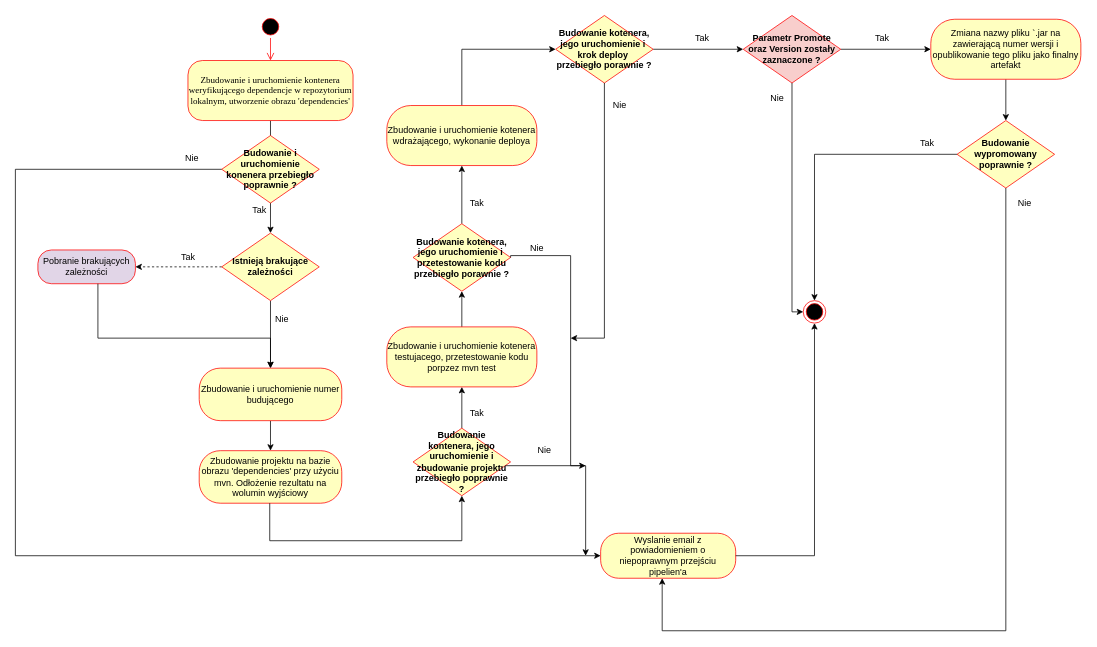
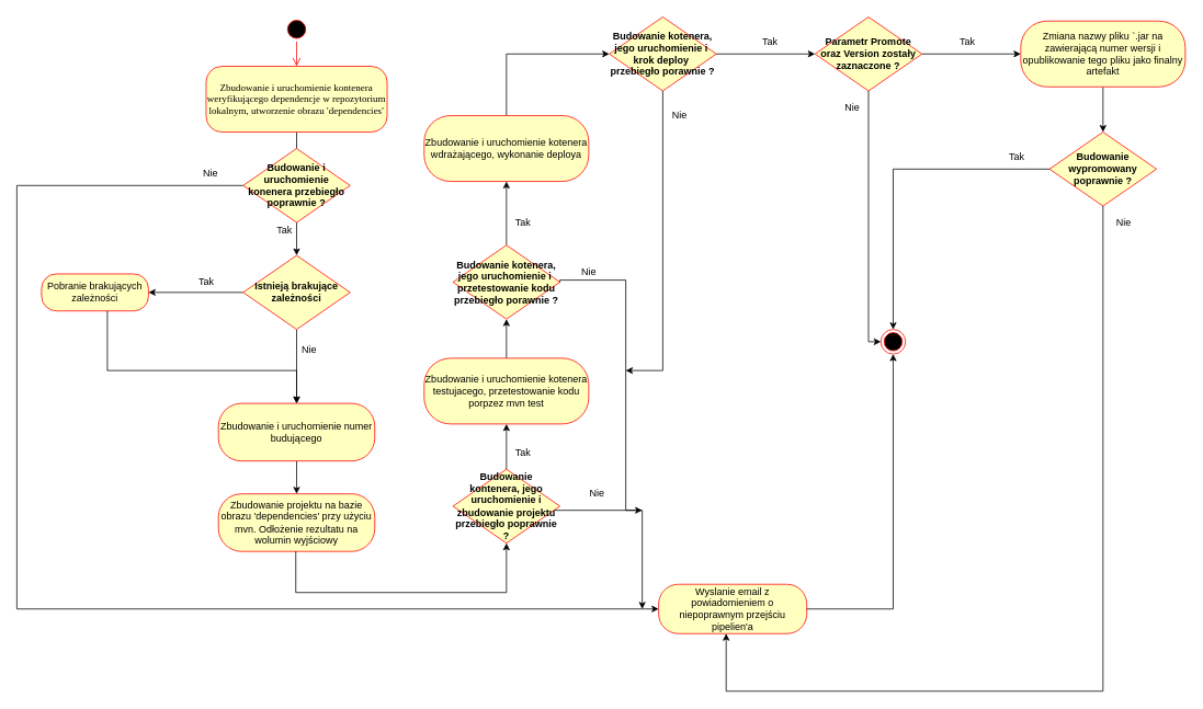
  <mxCell id="0" />
  <mxCell id="1" parent="0" />
  <mxCell id="2" value="" style="ellipse;html=1;shape=startState;fillColor=#000000;strokeColor=#ff0000;rounded=1;shadow=0;comic=0;labelBackgroundColor=none;fontFamily=Verdana;fontSize=12;fontColor=#000000;align=center;direction=south;" parent="1" vertex="1"><mxGeometry x="345" y="20" width="30" height="30" as="geometry" /></mxCell>
  <mxCell id="3" value="" style="edgeStyle=orthogonalEdgeStyle;rounded=0;orthogonalLoop=1;jettySize=auto;html=1;entryX=0.5;entryY=0;entryDx=0;entryDy=0;" edge="1" parent="1" source="4" target="8"><mxGeometry relative="1" as="geometry"><mxPoint x="340" y="280" as="targetPoint" /></mxGeometry></mxCell>
  <mxCell id="4" value="Zbudowanie i uruchomienie kontenera weryfikującego dependencje w repozytorium lokalnym, utworzenie obrazu 'dependencies'" style="rounded=1;whiteSpace=wrap;html=1;arcSize=24;fillColor=#ffffc0;strokeColor=#ff0000;shadow=0;comic=0;labelBackgroundColor=none;fontFamily=Verdana;fontSize=12;fontColor=#000000;align=center;" parent="1" vertex="1"><mxGeometry x="250" y="80" width="220" height="80" as="geometry" /></mxCell>
  <mxCell id="5" style="edgeStyle=orthogonalEdgeStyle;html=1;labelBackgroundColor=none;endArrow=open;endSize=8;strokeColor=#ff0000;fontFamily=Verdana;fontSize=12;align=left;" parent="1" source="2" target="4" edge="1"><mxGeometry relative="1" as="geometry" /></mxCell>
  <mxCell id="6" value="" style="edgeStyle=orthogonalEdgeStyle;rounded=0;orthogonalLoop=1;jettySize=auto;html=1;" edge="1" parent="1" source="8" target="10"><mxGeometry relative="1" as="geometry" /></mxCell>
- <mxCell id="7" value="" style="edgeStyle=orthogonalEdgeStyle;rounded=0;orthogonalLoop=1;jettySize=auto;html=1;dashed=1;" edge="1" parent="1" source="8" target="13"><mxGeometry relative="1" as="geometry" /></mxCell>
+ <mxCell id="7" value="" style="edgeStyle=orthogonalEdgeStyle;rounded=0;orthogonalLoop=1;jettySize=auto;html=1;" edge="1" parent="1" source="8" target="13"><mxGeometry relative="1" as="geometry" /></mxCell>
  <mxCell id="8" value="Istnieją brakujące zależności" style="rhombus;whiteSpace=wrap;html=1;fillColor=#ffffc0;strokeColor=#ff0000;fontStyle=1" vertex="1" parent="1"><mxGeometry x="295" y="310" width="130" height="90" as="geometry" /></mxCell>
  <mxCell id="9" value="" style="edgeStyle=orthogonalEdgeStyle;rounded=0;orthogonalLoop=1;jettySize=auto;html=1;" edge="1" parent="1" source="10" target="14"><mxGeometry relative="1" as="geometry" /></mxCell>
  <mxCell id="10" value="Zbudowanie i uruchomienie numer budującego" style="rounded=1;whiteSpace=wrap;html=1;arcSize=40;fontColor=#000000;fillColor=#ffffc0;strokeColor=#ff0000;" vertex="1" parent="1"><mxGeometry x="265" y="490" width="190" height="70" as="geometry" /></mxCell>
  <mxCell id="11" value="Tak" style="text;html=1;align=center;verticalAlign=middle;resizable=0;points=[];autosize=1;" vertex="1" parent="1"><mxGeometry x="235" y="332.5" width="30" height="20" as="geometry" /></mxCell>
  <mxCell id="12" value="Nie" style="text;html=1;align=center;verticalAlign=middle;resizable=0;points=[];autosize=1;" vertex="1" parent="1"><mxGeometry x="360" y="415" width="30" height="20" as="geometry" /></mxCell>
- <mxCell id="13" value="Pobranie brakujących zależności" style="rounded=1;whiteSpace=wrap;html=1;arcSize=40;fontColor=#000000;fillColor=#e1d5e7;strokeColor=#ff0000;" vertex="1" parent="1"><mxGeometry x="50" y="332.5" width="130" height="45" as="geometry" /></mxCell>
+ <mxCell id="13" value="Pobranie brakujących zależności" style="rounded=1;whiteSpace=wrap;html=1;arcSize=40;fontColor=#000000;fillColor=#ffffc0;strokeColor=#ff0000;" vertex="1" parent="1"><mxGeometry x="50" y="332.5" width="130" height="45" as="geometry" /></mxCell>
  <mxCell id="14" value="Zbudowanie projektu na bazie obrazu 'dependencies' przy użyciu mvn. Odłożenie rezultatu na wolumin wyjściowy" style="rounded=1;whiteSpace=wrap;html=1;arcSize=40;fontColor=#000000;fillColor=#ffffc0;strokeColor=#ff0000;" vertex="1" parent="1"><mxGeometry x="265" y="600" width="190" height="70" as="geometry" /></mxCell>
  <mxCell id="15" value="" style="edgeStyle=orthogonalEdgeStyle;rounded=0;orthogonalLoop=1;jettySize=auto;html=1;" edge="1" parent="1" source="13" target="10"><mxGeometry relative="1" as="geometry"><mxPoint x="155" y="399.5" as="sourcePoint" /><mxPoint x="40" y="399.5" as="targetPoint" /><Array as="points"><mxPoint x="130" y="450" /></Array></mxGeometry></mxCell>
  <mxCell id="16" value="Budowanie i uruchomienie konenera przebiegło poprawnie ?" style="rhombus;whiteSpace=wrap;html=1;fillColor=#ffffc0;strokeColor=#ff0000;fontStyle=1" vertex="1" parent="1"><mxGeometry x="295" y="180" width="130" height="90" as="geometry" /></mxCell>
  <mxCell id="17" value="Wyslanie email z powiadomieniem o niepoprawnym przejściu pipelien'a" style="rounded=1;whiteSpace=wrap;html=1;arcSize=40;fontColor=#000000;fillColor=#ffffc0;strokeColor=#ff0000;" vertex="1" parent="1"><mxGeometry x="800" y="710" width="180" height="60" as="geometry" /></mxCell>
  <mxCell id="18" value="" style="edgeStyle=orthogonalEdgeStyle;rounded=0;orthogonalLoop=1;jettySize=auto;html=1;entryX=0;entryY=0.5;entryDx=0;entryDy=0;" edge="1" parent="1" source="16" target="17"><mxGeometry relative="1" as="geometry"><mxPoint x="295" y="224.5" as="sourcePoint" /><mxPoint x="750" y="780" as="targetPoint" /><Array as="points"><mxPoint x="20" y="225" /><mxPoint x="20" y="740" /></Array></mxGeometry></mxCell>
  <mxCell id="19" value="Nie" style="text;html=1;align=center;verticalAlign=middle;resizable=0;points=[];autosize=1;" vertex="1" parent="1"><mxGeometry x="240" y="200" width="30" height="20" as="geometry" /></mxCell>
  <mxCell id="20" value="Tak" style="text;html=1;align=center;verticalAlign=middle;resizable=0;points=[];autosize=1;" vertex="1" parent="1"><mxGeometry x="330" y="270" width="30" height="20" as="geometry" /></mxCell>
  <mxCell id="21" value="" style="edgeStyle=orthogonalEdgeStyle;rounded=0;orthogonalLoop=1;jettySize=auto;html=1;" edge="1" parent="1" source="22" target="29"><mxGeometry relative="1" as="geometry" /></mxCell>
  <mxCell id="22" value="Budowanie kontenera, jego uruchomienie i zbudowanie projektu przebiegło poprawnie ?" style="rhombus;whiteSpace=wrap;html=1;fillColor=#ffffc0;strokeColor=#ff0000;fontStyle=1" vertex="1" parent="1"><mxGeometry x="550" y="570" width="130" height="90" as="geometry" /></mxCell>
  <mxCell id="23" value="" style="edgeStyle=orthogonalEdgeStyle;rounded=0;orthogonalLoop=1;jettySize=auto;html=1;entryX=0.5;entryY=1;entryDx=0;entryDy=0;" edge="1" parent="1" target="22"><mxGeometry relative="1" as="geometry"><mxPoint x="359" y="670" as="sourcePoint" /><mxPoint x="590" y="700" as="targetPoint" /><Array as="points"><mxPoint x="359" y="720" /><mxPoint x="615" y="720" /></Array></mxGeometry></mxCell>
  <mxCell id="24" value="&lt;font color=&quot;rgba(0, 0, 0, 0)&quot; face=&quot;monospace&quot;&gt;&lt;span style=&quot;font-size: 0px&quot;&gt;Bu&lt;/span&gt;&lt;/font&gt;" style="text;html=1;align=center;verticalAlign=middle;resizable=0;points=[];autosize=1;" vertex="1" parent="1"><mxGeometry x="475" y="230" width="20" height="20" as="geometry" /></mxCell>
  <mxCell id="25" value="" style="edgeStyle=orthogonalEdgeStyle;rounded=0;orthogonalLoop=1;jettySize=auto;html=1;" edge="1" parent="1" source="22"><mxGeometry relative="1" as="geometry"><mxPoint x="700" y="560" as="sourcePoint" /><mxPoint x="780" y="740" as="targetPoint" /><Array as="points"><mxPoint x="780" y="620" /></Array></mxGeometry></mxCell>
  <mxCell id="26" value="Nie" style="text;html=1;align=center;verticalAlign=middle;resizable=0;points=[];autosize=1;" vertex="1" parent="1"><mxGeometry x="710" y="590" width="30" height="20" as="geometry" /></mxCell>
  <mxCell id="27" value="Tak" style="text;html=1;align=center;verticalAlign=middle;resizable=0;points=[];autosize=1;" vertex="1" parent="1"><mxGeometry x="620" y="540" width="30" height="20" as="geometry" /></mxCell>
  <mxCell id="28" value="" style="edgeStyle=orthogonalEdgeStyle;rounded=0;orthogonalLoop=1;jettySize=auto;html=1;" edge="1" parent="1" source="29" target="33"><mxGeometry relative="1" as="geometry" /></mxCell>
  <mxCell id="29" value="Zbudowanie i uruchomienie kotenera testujacego, przetestowanie kodu porpzez mvn test" style="rounded=1;whiteSpace=wrap;html=1;arcSize=40;fontColor=#000000;fillColor=#ffffc0;strokeColor=#ff0000;" vertex="1" parent="1"><mxGeometry x="515" y="435" width="200" height="80" as="geometry" /></mxCell>
  <mxCell id="30" value="" style="ellipse;html=1;shape=endState;fillColor=#000000;strokeColor=#ff0000;" vertex="1" parent="1"><mxGeometry x="1070" y="400" width="30" height="30" as="geometry" /></mxCell>
  <mxCell id="31" value="" style="edgeStyle=orthogonalEdgeStyle;rounded=0;orthogonalLoop=1;jettySize=auto;html=1;entryX=0.5;entryY=1;entryDx=0;entryDy=0;exitX=1;exitY=0.5;exitDx=0;exitDy=0;" edge="1" parent="1" source="17" target="30"><mxGeometry relative="1" as="geometry"><mxPoint x="813.94" y="630" as="sourcePoint" /><mxPoint x="1069.94" y="620" as="targetPoint" /><Array as="points"><mxPoint x="1085" y="740" /></Array></mxGeometry></mxCell>
  <mxCell id="32" value="" style="edgeStyle=orthogonalEdgeStyle;rounded=0;orthogonalLoop=1;jettySize=auto;html=1;entryX=0.5;entryY=1;entryDx=0;entryDy=0;" edge="1" parent="1" source="33" target="35"><mxGeometry relative="1" as="geometry"><Array as="points" /></mxGeometry></mxCell>
  <mxCell id="33" value="Budowanie kotenera, jego uruchomienie i&amp;nbsp; przetestowanie kodu przebiegło porawnie ?" style="rhombus;whiteSpace=wrap;html=1;fillColor=#ffffc0;strokeColor=#ff0000;fontStyle=1" vertex="1" parent="1"><mxGeometry x="550" y="297.5" width="130" height="90" as="geometry" /></mxCell>
  <mxCell id="34" value="" style="edgeStyle=orthogonalEdgeStyle;rounded=0;orthogonalLoop=1;jettySize=auto;html=1;" edge="1" parent="1" source="35" target="40"><mxGeometry relative="1" as="geometry"><Array as="points"><mxPoint x="615" y="65" /></Array></mxGeometry></mxCell>
  <mxCell id="35" value="Zbudowanie i uruchomienie kotenera wdrażającego, wykonanie deploya" style="rounded=1;whiteSpace=wrap;html=1;arcSize=40;fontColor=#000000;fillColor=#ffffc0;strokeColor=#ff0000;" vertex="1" parent="1"><mxGeometry x="515" y="140" width="200" height="80" as="geometry" /></mxCell>
  <mxCell id="36" value="" style="edgeStyle=orthogonalEdgeStyle;rounded=0;orthogonalLoop=1;jettySize=auto;html=1;exitX=1;exitY=0.5;exitDx=0;exitDy=0;" edge="1" parent="1" source="33"><mxGeometry relative="1" as="geometry"><mxPoint x="659.998" y="340" as="sourcePoint" /><mxPoint x="780" y="620" as="targetPoint" /><Array as="points"><mxPoint x="680" y="340" /><mxPoint x="760" y="340" /><mxPoint x="760" y="620" /></Array></mxGeometry></mxCell>
  <mxCell id="37" value="Nie" style="text;html=1;align=center;verticalAlign=middle;resizable=0;points=[];autosize=1;" vertex="1" parent="1"><mxGeometry x="700" y="320" width="30" height="20" as="geometry" /></mxCell>
  <mxCell id="38" value="Tak" style="text;html=1;align=center;verticalAlign=middle;resizable=0;points=[];autosize=1;" vertex="1" parent="1"><mxGeometry x="620" y="260" width="30" height="20" as="geometry" /></mxCell>
  <mxCell id="39" value="" style="edgeStyle=orthogonalEdgeStyle;rounded=0;orthogonalLoop=1;jettySize=auto;html=1;" edge="1" parent="1" source="40" target="45"><mxGeometry relative="1" as="geometry" /></mxCell>
  <mxCell id="40" value="Budowanie kotenera, jego uruchomienie i&amp;nbsp; krok deploy&amp;nbsp; przebiegło porawnie ?" style="rhombus;whiteSpace=wrap;html=1;fillColor=#ffffc0;strokeColor=#ff0000;fontStyle=1" vertex="1" parent="1"><mxGeometry x="740" y="20" width="130" height="90" as="geometry" /></mxCell>
  <mxCell id="41" value="" style="edgeStyle=orthogonalEdgeStyle;rounded=0;orthogonalLoop=1;jettySize=auto;html=1;exitX=0.5;exitY=1;exitDx=0;exitDy=0;" edge="1" parent="1" source="40"><mxGeometry relative="1" as="geometry"><mxPoint x="770" y="157.5" as="sourcePoint" /><mxPoint x="760" y="450" as="targetPoint" /><Array as="points"><mxPoint x="805" y="450" /></Array></mxGeometry></mxCell>
  <mxCell id="42" value="Nie" style="text;html=1;align=center;verticalAlign=middle;resizable=0;points=[];autosize=1;" vertex="1" parent="1"><mxGeometry x="810" y="130" width="30" height="20" as="geometry" /></mxCell>
  <mxCell id="43" value="Tak" style="text;html=1;align=center;verticalAlign=middle;resizable=0;points=[];autosize=1;" vertex="1" parent="1"><mxGeometry x="920" y="40" width="30" height="20" as="geometry" /></mxCell>
  <mxCell id="44" value="" style="edgeStyle=orthogonalEdgeStyle;rounded=0;orthogonalLoop=1;jettySize=auto;html=1;" edge="1" parent="1" source="45" target="49"><mxGeometry relative="1" as="geometry" /></mxCell>
- <mxCell id="45" value="Parametr Promote oraz Version zostały zaznaczone ?" style="rhombus;whiteSpace=wrap;html=1;fillColor=#f8cecc;strokeColor=#ff0000;fontStyle=1;" vertex="1" parent="1"><mxGeometry x="990" y="20" width="130" height="90" as="geometry" /></mxCell>
+ <mxCell id="45" value="Parametr Promote oraz Version zostały zaznaczone ?" style="rhombus;whiteSpace=wrap;html=1;fillColor=#ffffc0;strokeColor=#ff0000;fontStyle=1" vertex="1" parent="1"><mxGeometry x="990" y="20" width="130" height="90" as="geometry" /></mxCell>
  <mxCell id="46" value="" style="edgeStyle=orthogonalEdgeStyle;rounded=0;orthogonalLoop=1;jettySize=auto;html=1;entryX=0;entryY=0.5;entryDx=0;entryDy=0;exitX=0.5;exitY=1;exitDx=0;exitDy=0;" edge="1" parent="1" source="45" target="30"><mxGeometry relative="1" as="geometry"><mxPoint x="1055" y="120" as="sourcePoint" /><mxPoint x="1010" y="439.97" as="targetPoint" /><Array as="points"><mxPoint x="1055" y="415" /></Array></mxGeometry></mxCell>
  <mxCell id="47" value="Nie" style="text;html=1;align=center;verticalAlign=middle;resizable=0;points=[];autosize=1;" vertex="1" parent="1"><mxGeometry x="1020" y="120" width="30" height="20" as="geometry" /></mxCell>
  <mxCell id="48" value="" style="edgeStyle=orthogonalEdgeStyle;rounded=0;orthogonalLoop=1;jettySize=auto;html=1;" edge="1" parent="1" source="49" target="50"><mxGeometry relative="1" as="geometry" /></mxCell>
  <mxCell id="49" value="Zmiana nazwy pliku `.jar na zawierającą numer wersji i opublikowanie tego pliku jako finalny artefakt" style="rounded=1;whiteSpace=wrap;html=1;arcSize=40;fontColor=#000000;fillColor=#ffffc0;strokeColor=#ff0000;" vertex="1" parent="1"><mxGeometry x="1240" y="25" width="200" height="80" as="geometry" /></mxCell>
  <mxCell id="50" value="Budowanie wypromowany poprawnie ?" style="rhombus;whiteSpace=wrap;html=1;fillColor=#ffffc0;strokeColor=#ff0000;fontStyle=1" vertex="1" parent="1"><mxGeometry x="1275" y="160" width="130" height="90" as="geometry" /></mxCell>
  <mxCell id="51" value="" style="edgeStyle=orthogonalEdgeStyle;rounded=0;orthogonalLoop=1;jettySize=auto;html=1;exitX=0.5;exitY=1;exitDx=0;exitDy=0;" edge="1" parent="1" source="50"><mxGeometry relative="1" as="geometry"><mxPoint x="1350" y="250" as="sourcePoint" /><mxPoint x="882" y="770" as="targetPoint" /><Array as="points"><mxPoint x="1340" y="840" /><mxPoint x="882" y="840" /></Array></mxGeometry></mxCell>
  <mxCell id="52" value="Nie" style="text;html=1;align=center;verticalAlign=middle;resizable=0;points=[];autosize=1;" vertex="1" parent="1"><mxGeometry x="1350" y="260" width="30" height="20" as="geometry" /></mxCell>
  <mxCell id="53" value="Tak" style="text;html=1;align=center;verticalAlign=middle;resizable=0;points=[];autosize=1;" vertex="1" parent="1"><mxGeometry x="1160" y="40" width="30" height="20" as="geometry" /></mxCell>
  <mxCell id="54" value="" style="edgeStyle=orthogonalEdgeStyle;rounded=0;orthogonalLoop=1;jettySize=auto;html=1;exitX=0;exitY=0.5;exitDx=0;exitDy=0;entryX=0.5;entryY=0;entryDx=0;entryDy=0;" edge="1" parent="1" source="50" target="30"><mxGeometry relative="1" as="geometry"><mxPoint x="1180" y="297.5" as="sourcePoint" /><mxPoint x="1300" y="297.5" as="targetPoint" /></mxGeometry></mxCell>
  <mxCell id="55" value="Tak" style="text;html=1;align=center;verticalAlign=middle;resizable=0;points=[];autosize=1;" vertex="1" parent="1"><mxGeometry x="1220" y="180" width="30" height="20" as="geometry" /></mxCell>
